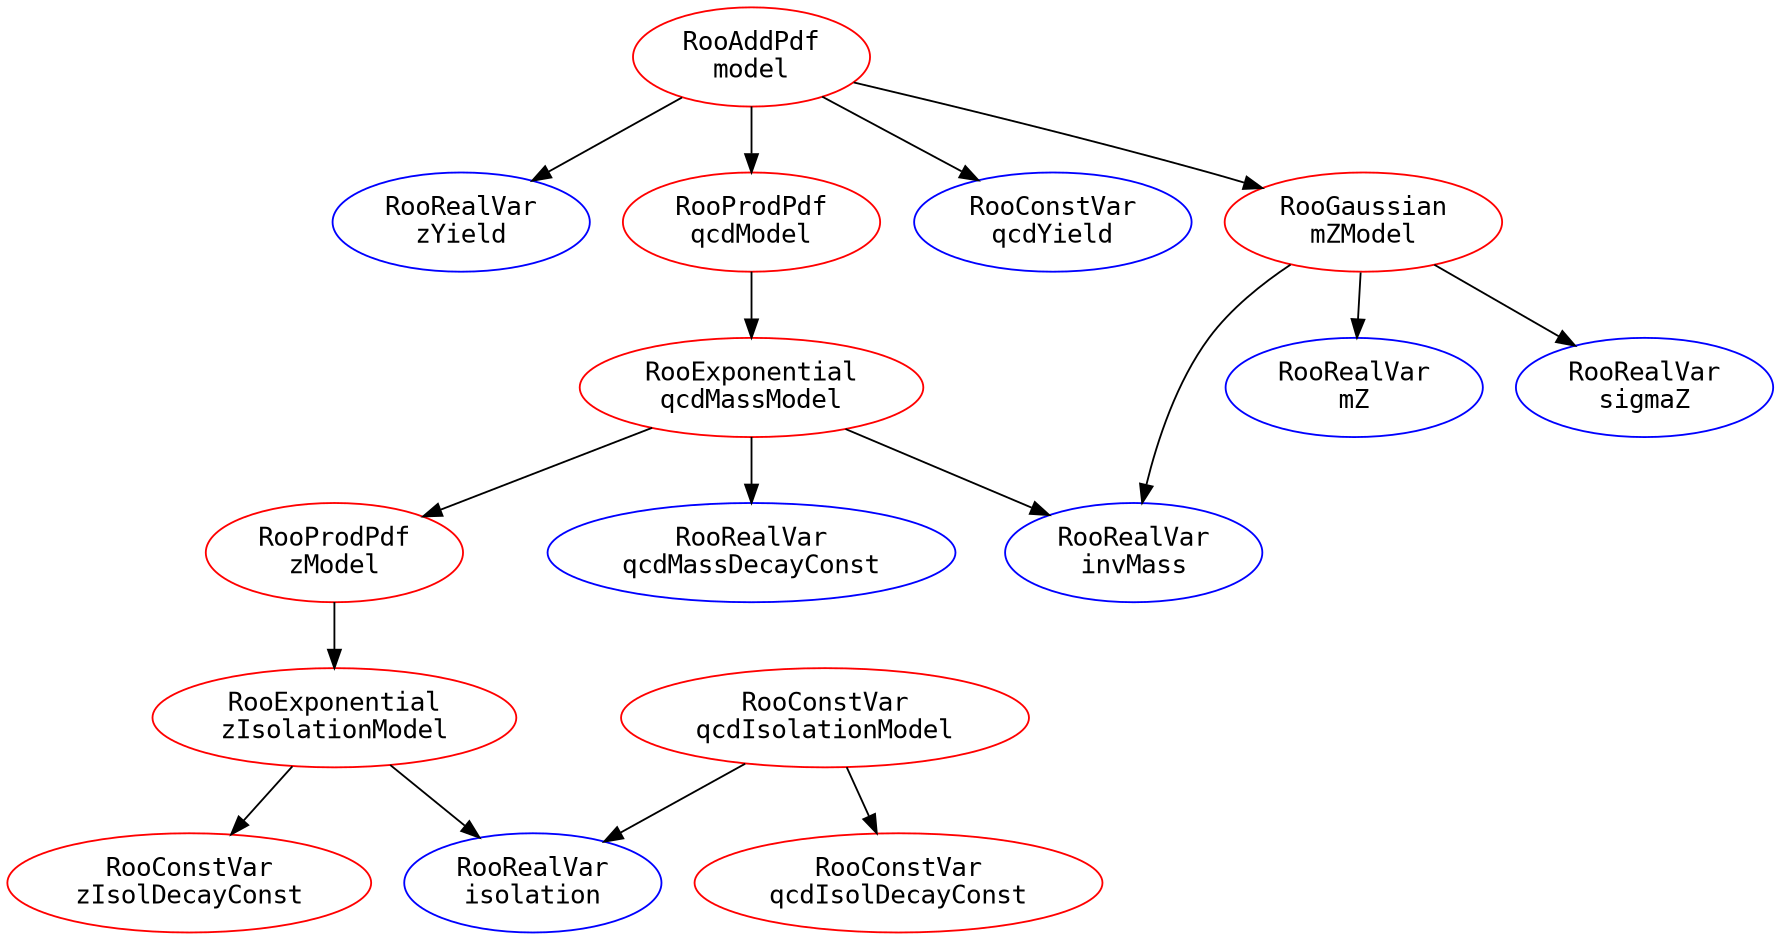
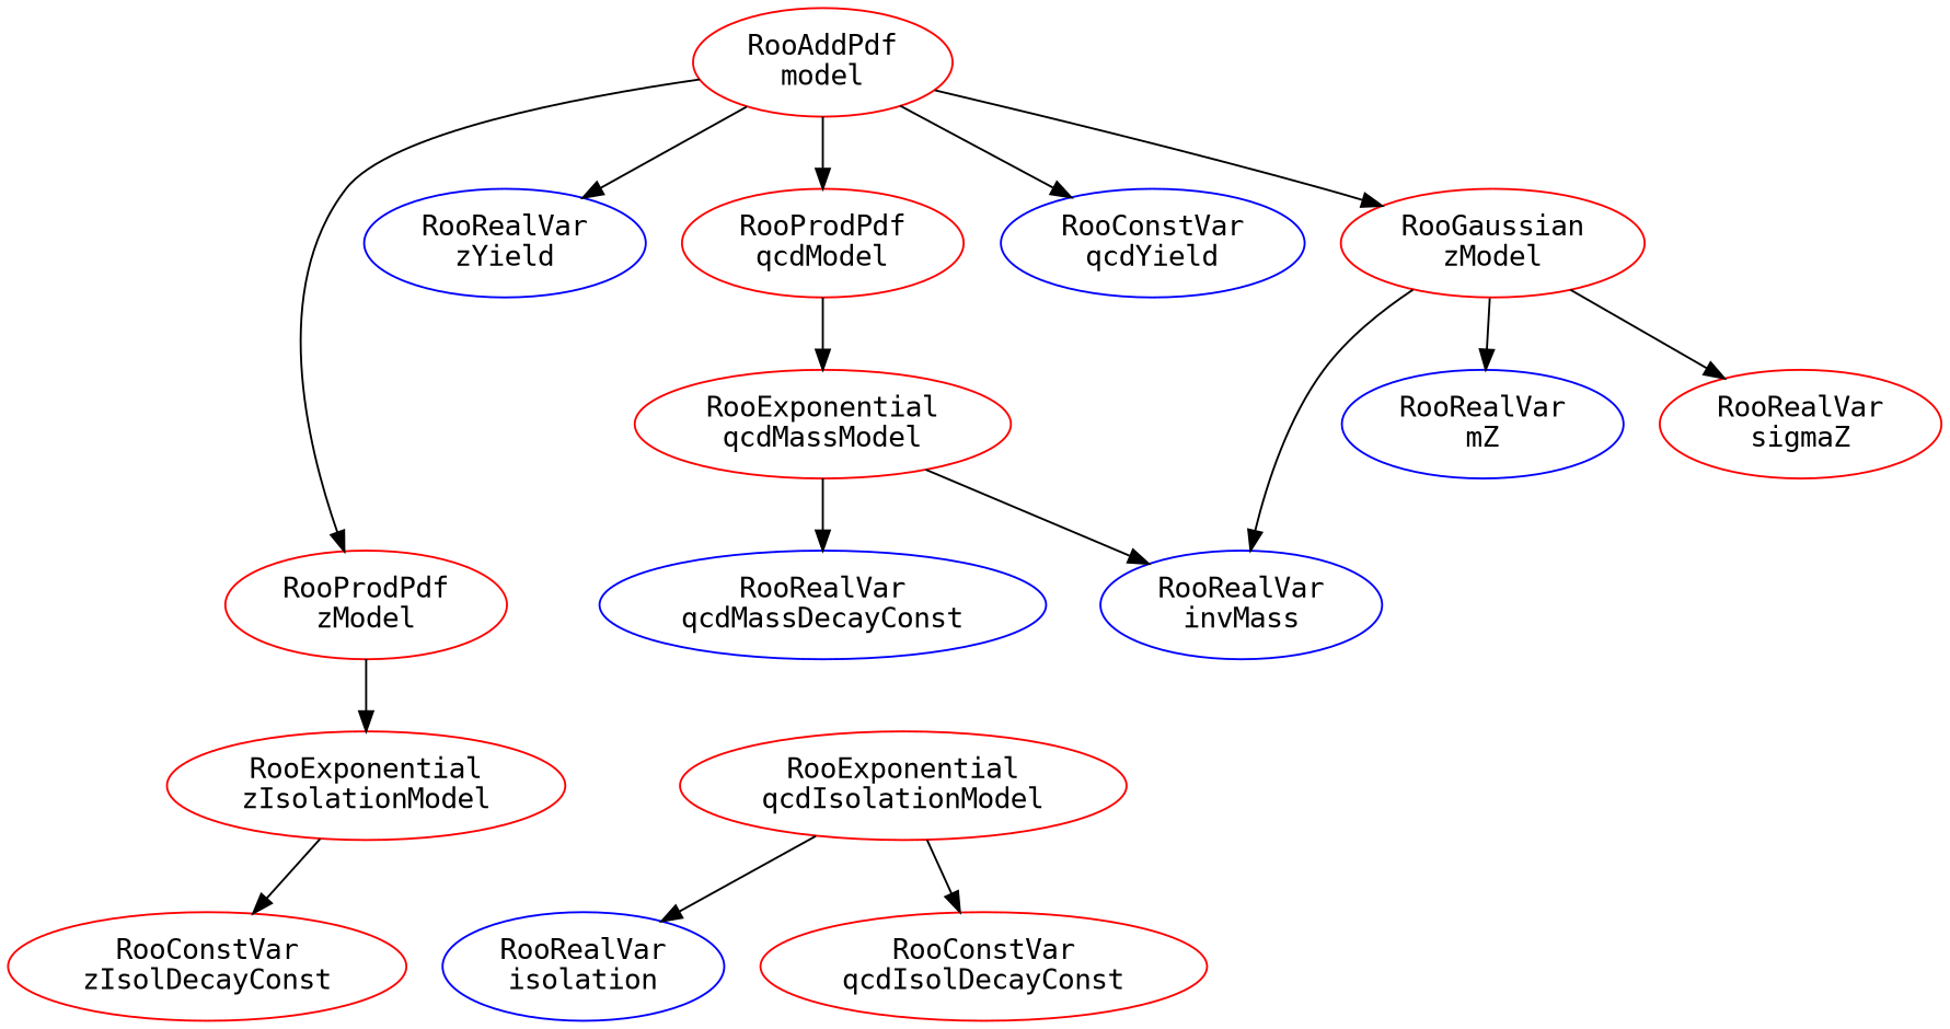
  digraph {
    fontname="DejaVu Sans Mono"
    node [color=red fontname="DejaVu Sans Mono"]
    edge [fontname="DejaVu Sans Mono"]
    n1 [label="RooAddPdf\nmodel"]
    n2 [label="RooProdPdf\nzModel"]
    n3 [color=blue label="RooRealVar\nzYield"]
    n4 [label="RooProdPdf\nqcdModel"]
    n5 [color=blue label="RooConstVar\nqcdYield"]
-   n6 [label="RooGaussian\nmZModel"]
+   n6 [label="RooGaussian\nzModel"]
    n7 [label="RooExponential\nzIsolationModel"]
    n8 [label="RooExponential\nqcdMassModel"]
    n9 [color=blue label="RooRealVar\ninvMass"]
    n10 [color=blue label="RooRealVar\nmZ"]
-   n11 [color=blue label="RooRealVar\nsigmaZ"]
+   n11 [label="RooRealVar\nsigmaZ"]
    n12 [color=blue label="RooRealVar\nisolation"]
    n13 [label="RooConstVar\nzIsolDecayConst"]
    n14 [color=blue label="RooRealVar\nqcdMassDecayConst"]
-   n15 [label="RooConstVar\nqcdIsolationModel"]
+   n15 [label="RooExponential\nqcdIsolationModel"]
    n16 [label="RooConstVar\nqcdIsolDecayConst"]
-   n8 -> n2
+   n1 -> n2
    n1 -> n3
    n1 -> n4
    n1 -> n5
    n1 -> n6
    n2 -> n7
    n4 -> n8
    n6 -> n9
    n6 -> n10
    n6 -> n11
-   n7 -> n12
    n7 -> n13
    n8 -> n9
    n8 -> n14
    n15 -> n12
    n15 -> n16
  }
